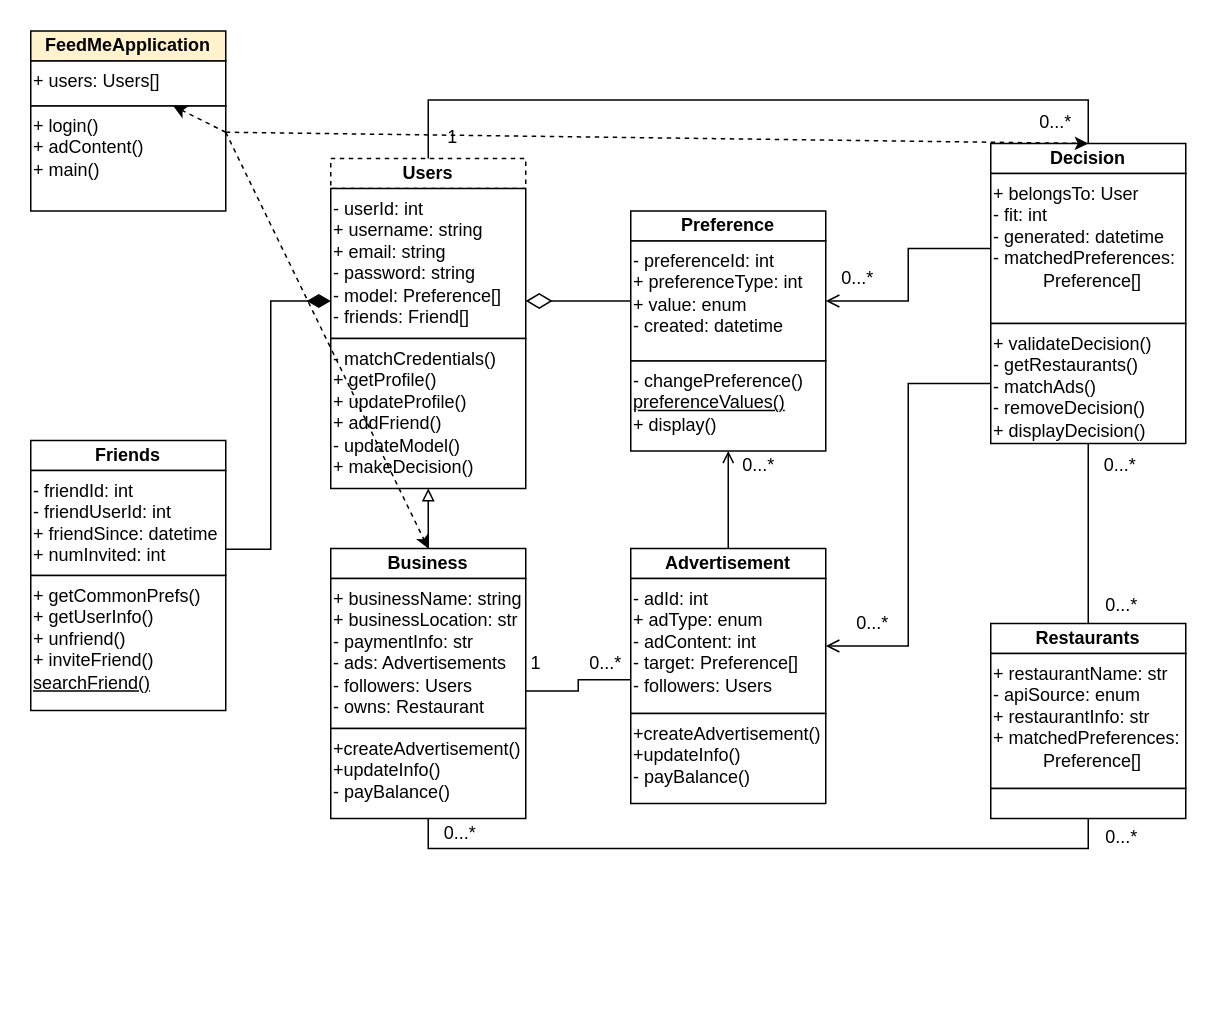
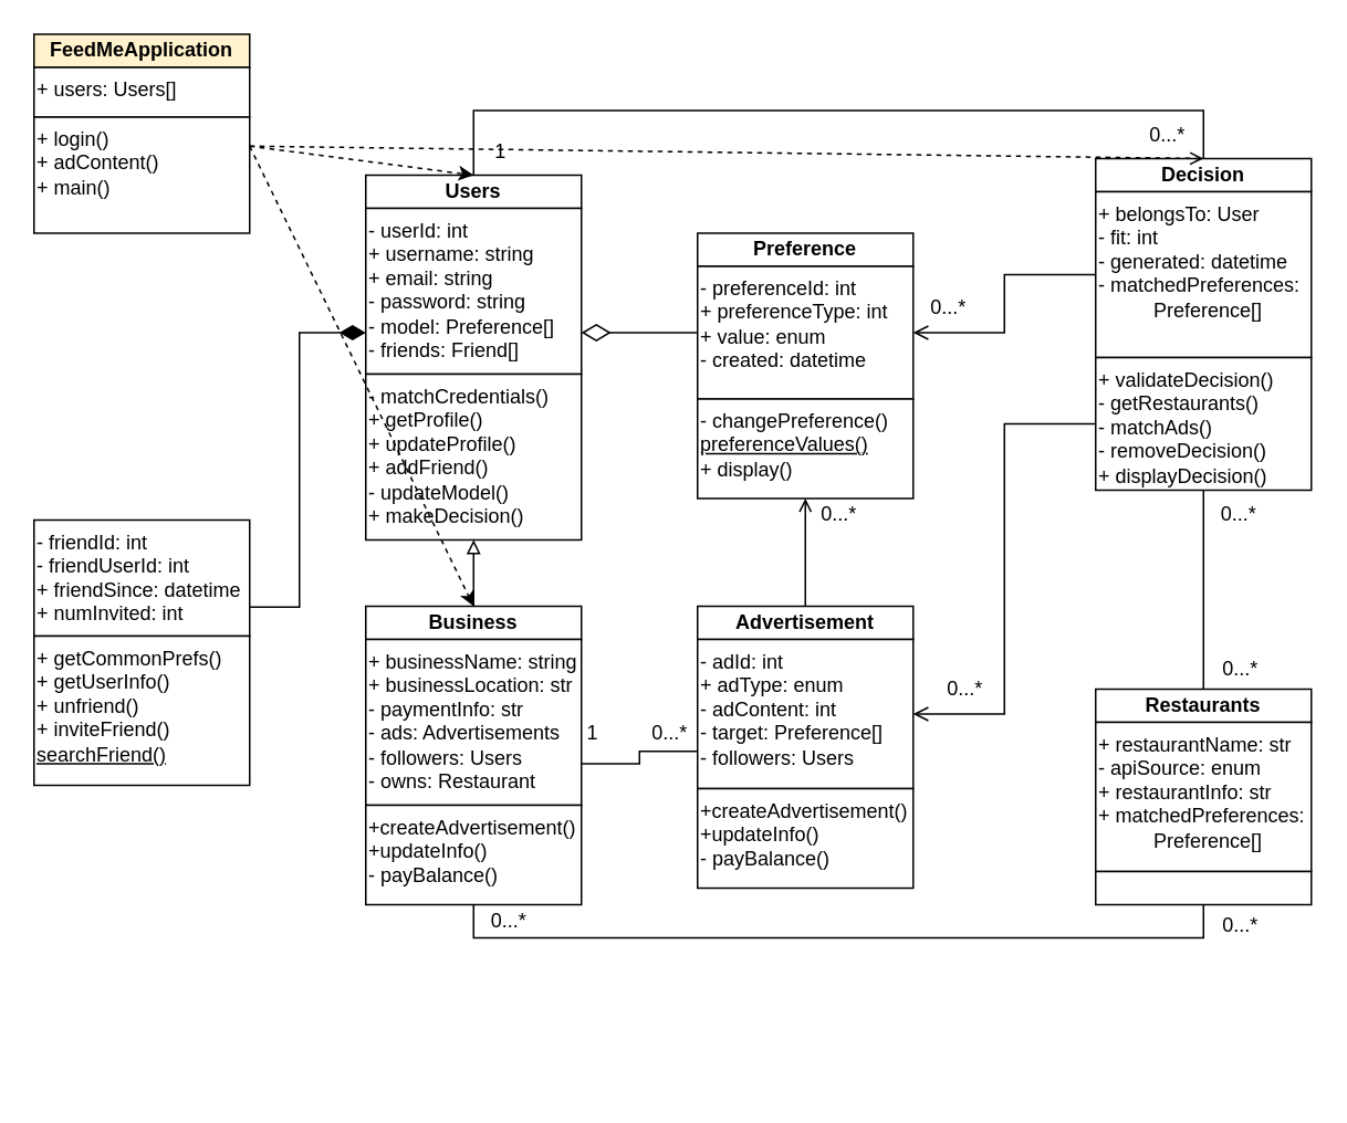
  <mxCell id="0" />
  <mxCell id="1" parent="0" />
  <mxCell id="2" value="" style="group" parent="1" vertex="1" connectable="0"><mxGeometry x="220" y="105" width="130" height="240" as="geometry" /></mxCell>
- <mxCell id="3" value="&lt;b&gt;Users&lt;/b&gt;" style="rounded=0;whiteSpace=wrap;html=1;dashed=1;" parent="2" vertex="1"><mxGeometry width="130" height="20" as="geometry" /></mxCell>
+ <mxCell id="3" value="&lt;b&gt;Users&lt;/b&gt;" style="rounded=0;whiteSpace=wrap;html=1;" parent="2" vertex="1"><mxGeometry width="130" height="20" as="geometry" /></mxCell>
  <mxCell id="4" value="&lt;div style=&quot;text-align: left&quot;&gt;&lt;span&gt;- userId: int&lt;/span&gt;&lt;/div&gt;&lt;div style=&quot;text-align: left&quot;&gt;&lt;span&gt;+ username: string&lt;/span&gt;&lt;/div&gt;&lt;div style=&quot;text-align: left&quot;&gt;&lt;span&gt;+ email: string&lt;/span&gt;&lt;/div&gt;&lt;div style=&quot;text-align: left&quot;&gt;&lt;span&gt;- password: string&lt;/span&gt;&lt;/div&gt;&lt;div style=&quot;text-align: left&quot;&gt;&lt;span&gt;- model: Preference[]&lt;/span&gt;&lt;/div&gt;&lt;div style=&quot;text-align: left&quot;&gt;&lt;span&gt;- friends: Friend[]&lt;/span&gt;&lt;/div&gt;&lt;div style=&quot;text-align: left&quot;&gt;&lt;/div&gt;" style="rounded=0;whiteSpace=wrap;html=1;align=left;verticalAlign=top;" parent="2" vertex="1"><mxGeometry y="20" width="130" height="100" as="geometry" /></mxCell>
  <mxCell id="5" value="&lt;div style=&quot;text-align: left&quot;&gt;&lt;span&gt;- matchCredentials()&lt;/span&gt;&lt;/div&gt;&lt;div style=&quot;text-align: left&quot;&gt;&lt;span&gt;+ getProfile()&lt;/span&gt;&lt;/div&gt;&lt;div style=&quot;text-align: left&quot;&gt;&lt;span&gt;+ updateProfile()&lt;/span&gt;&lt;/div&gt;&lt;div style=&quot;text-align: left&quot;&gt;&lt;span&gt;+ addFriend()&lt;/span&gt;&lt;/div&gt;&lt;div style=&quot;text-align: left&quot;&gt;&lt;span&gt;- updateModel()&lt;/span&gt;&lt;br&gt;&lt;/div&gt;&lt;div style=&quot;text-align: left&quot;&gt;+ makeDecision()&lt;/div&gt;&lt;div style=&quot;text-align: left&quot;&gt;&lt;/div&gt;" style="rounded=0;whiteSpace=wrap;html=1;align=left;verticalAlign=top;" parent="2" vertex="1"><mxGeometry y="120" width="130" height="100" as="geometry" /></mxCell>
  <mxCell id="6" value="" style="group" parent="1" vertex="1" connectable="0"><mxGeometry x="220" y="365" width="130" height="240" as="geometry" /></mxCell>
  <mxCell id="7" value="" style="edgeStyle=orthogonalEdgeStyle;rounded=0;orthogonalLoop=1;jettySize=auto;html=1;endArrow=block;endFill=0;" parent="6" source="8" target="9" edge="1"><mxGeometry relative="1" as="geometry" /></mxCell>
  <mxCell id="8" value="&lt;b&gt;Business&lt;/b&gt;&lt;br&gt;" style="rounded=0;whiteSpace=wrap;html=1;" parent="6" vertex="1"><mxGeometry width="130" height="20" as="geometry" /></mxCell>
  <mxCell id="9" value="&lt;div style=&quot;text-align: left&quot;&gt;&lt;span&gt;+ businessName: string&lt;/span&gt;&lt;/div&gt;&lt;div style=&quot;text-align: left&quot;&gt;&lt;span&gt;+ businessLocation: str&lt;/span&gt;&lt;/div&gt;&lt;div style=&quot;text-align: left&quot;&gt;- paymentInfo: str&lt;/div&gt;&lt;div style=&quot;text-align: left&quot;&gt;&lt;span&gt;- ads: Advertisements&lt;/span&gt;&lt;/div&gt;&lt;div style=&quot;text-align: left&quot;&gt;&lt;span&gt;- followers: Users&lt;/span&gt;&lt;/div&gt;&lt;div style=&quot;text-align: left&quot;&gt;&lt;span&gt;- owns: Restaurant&lt;/span&gt;&lt;/div&gt;&lt;div style=&quot;text-align: left&quot;&gt;&lt;/div&gt;" style="rounded=0;whiteSpace=wrap;html=1;align=left;verticalAlign=top;" parent="6" vertex="1"><mxGeometry y="20" width="130" height="100" as="geometry" /></mxCell>
  <mxCell id="10" value="&lt;div style=&quot;text-align: left&quot;&gt;&lt;span&gt;+createAdvertisement()&lt;/span&gt;&lt;/div&gt;&lt;div style=&quot;text-align: left&quot;&gt;+updateInfo()&lt;/div&gt;&lt;div style=&quot;text-align: left&quot;&gt;- payBalance()&lt;/div&gt;&lt;div style=&quot;text-align: left&quot;&gt;&lt;/div&gt;" style="rounded=0;whiteSpace=wrap;html=1;align=left;verticalAlign=top;" parent="6" vertex="1"><mxGeometry y="120" width="130" height="60" as="geometry" /></mxCell>
  <mxCell id="11" value="0...*" style="text;html=1;strokeColor=none;fillColor=none;align=center;verticalAlign=middle;whiteSpace=wrap;rounded=0;" parent="6" vertex="1"><mxGeometry x="65" y="180" width="43" height="20" as="geometry" /></mxCell>
  <mxCell id="12" style="edgeStyle=orthogonalEdgeStyle;rounded=0;orthogonalLoop=1;jettySize=auto;html=1;exitX=0.5;exitY=0;exitDx=0;exitDy=0;entryX=0.5;entryY=1;entryDx=0;entryDy=0;endArrow=block;endFill=0;" parent="1" source="8" target="5" edge="1"><mxGeometry relative="1" as="geometry" /></mxCell>
  <mxCell id="13" value="" style="group" parent="1" vertex="1" connectable="0"><mxGeometry x="420" y="140" width="130" height="240" as="geometry" /></mxCell>
  <mxCell id="14" value="&lt;b&gt;Preference&lt;/b&gt;" style="rounded=0;whiteSpace=wrap;html=1;" parent="13" vertex="1"><mxGeometry width="130" height="20" as="geometry" /></mxCell>
  <mxCell id="15" value="&lt;div style=&quot;text-align: left&quot;&gt;&lt;span&gt;- preferenceId: int&lt;/span&gt;&lt;/div&gt;&lt;div style=&quot;text-align: left&quot;&gt;&lt;span&gt;+ preferenceType: int&lt;/span&gt;&lt;/div&gt;&lt;div style=&quot;text-align: left&quot;&gt;&lt;span&gt;+ value: enum&lt;/span&gt;&lt;/div&gt;&lt;div style=&quot;text-align: left&quot;&gt;&lt;span&gt;- created: datetime&lt;/span&gt;&lt;/div&gt;&lt;div style=&quot;text-align: left&quot;&gt;&lt;/div&gt;" style="rounded=0;whiteSpace=wrap;html=1;align=left;verticalAlign=top;" parent="13" vertex="1"><mxGeometry y="20" width="130" height="80" as="geometry" /></mxCell>
  <mxCell id="16" value="&lt;div style=&quot;text-align: left&quot;&gt;&lt;span&gt;- changePreference()&lt;/span&gt;&lt;/div&gt;&lt;div style=&quot;text-align: left&quot;&gt;&lt;span&gt;&lt;u&gt;preferenceValues()&lt;/u&gt;&lt;/span&gt;&lt;/div&gt;&lt;div style=&quot;text-align: left&quot;&gt;+ display()&lt;/div&gt;&lt;div style=&quot;text-align: left&quot;&gt;&lt;/div&gt;" style="rounded=0;whiteSpace=wrap;html=1;align=left;verticalAlign=top;" parent="13" vertex="1"><mxGeometry y="100" width="130" height="60" as="geometry" /></mxCell>
  <mxCell id="17" value="0...*" style="text;html=1;strokeColor=none;fillColor=none;align=center;verticalAlign=middle;whiteSpace=wrap;rounded=0;" parent="13" vertex="1"><mxGeometry x="64" y="160" width="43" height="20" as="geometry" /></mxCell>
  <mxCell id="18" style="edgeStyle=orthogonalEdgeStyle;rounded=0;orthogonalLoop=1;jettySize=auto;html=1;exitX=1;exitY=0.75;exitDx=0;exitDy=0;entryX=0;entryY=0.5;entryDx=0;entryDy=0;endArrow=none;endFill=0;startArrow=diamondThin;startFill=0;startSize=15;" parent="1" source="4" target="15" edge="1"><mxGeometry relative="1" as="geometry" /></mxCell>
  <mxCell id="19" value="" style="group" parent="1" vertex="1" connectable="0"><mxGeometry x="420" y="365" width="130" height="240" as="geometry" /></mxCell>
  <mxCell id="20" value="" style="edgeStyle=orthogonalEdgeStyle;rounded=0;orthogonalLoop=1;jettySize=auto;html=1;endArrow=block;endFill=0;" parent="19" source="21" target="22" edge="1"><mxGeometry relative="1" as="geometry" /></mxCell>
  <mxCell id="21" value="&lt;b&gt;Advertisement&lt;/b&gt;&lt;br&gt;" style="rounded=0;whiteSpace=wrap;html=1;" parent="19" vertex="1"><mxGeometry width="130" height="20" as="geometry" /></mxCell>
  <mxCell id="22" value="&lt;div style=&quot;text-align: left&quot;&gt;&lt;span&gt;- adId: int&lt;/span&gt;&lt;/div&gt;&lt;div style=&quot;text-align: left&quot;&gt;&lt;span&gt;+ adType: enum&lt;/span&gt;&lt;/div&gt;&lt;div style=&quot;text-align: left&quot;&gt;- adContent: int&lt;/div&gt;&lt;div style=&quot;text-align: left&quot;&gt;&lt;span&gt;- target: Preference[]&lt;/span&gt;&lt;/div&gt;&lt;div style=&quot;text-align: left&quot;&gt;&lt;span&gt;- followers: Users&lt;/span&gt;&lt;/div&gt;&lt;div style=&quot;text-align: left&quot;&gt;&lt;/div&gt;" style="rounded=0;whiteSpace=wrap;html=1;align=left;verticalAlign=top;" parent="19" vertex="1"><mxGeometry y="20" width="130" height="90" as="geometry" /></mxCell>
  <mxCell id="23" value="&lt;div style=&quot;text-align: left&quot;&gt;&lt;span&gt;+createAdvertisement()&lt;/span&gt;&lt;/div&gt;&lt;div style=&quot;text-align: left&quot;&gt;+updateInfo()&lt;/div&gt;&lt;div style=&quot;text-align: left&quot;&gt;- payBalance()&lt;/div&gt;&lt;div style=&quot;text-align: left&quot;&gt;&lt;/div&gt;" style="rounded=0;whiteSpace=wrap;html=1;align=left;verticalAlign=top;" parent="19" vertex="1"><mxGeometry y="110" width="130" height="60" as="geometry" /></mxCell>
  <mxCell id="24" style="edgeStyle=orthogonalEdgeStyle;rounded=0;orthogonalLoop=1;jettySize=auto;html=1;exitX=1;exitY=0.75;exitDx=0;exitDy=0;entryX=0;entryY=0.75;entryDx=0;entryDy=0;startArrow=none;startFill=0;startSize=15;endArrow=none;endFill=0;" parent="1" source="9" target="22" edge="1"><mxGeometry relative="1" as="geometry" /></mxCell>
  <mxCell id="25" value="1" style="text;html=1;strokeColor=none;fillColor=none;align=center;verticalAlign=middle;whiteSpace=wrap;rounded=0;" parent="1" vertex="1"><mxGeometry x="337" y="432" width="40" height="20" as="geometry" /></mxCell>
  <mxCell id="26" value="0...*" style="text;html=1;strokeColor=none;fillColor=none;align=center;verticalAlign=middle;whiteSpace=wrap;rounded=0;" parent="1" vertex="1"><mxGeometry x="382" y="432" width="43" height="20" as="geometry" /></mxCell>
  <mxCell id="27" style="edgeStyle=orthogonalEdgeStyle;rounded=0;orthogonalLoop=1;jettySize=auto;html=1;exitX=0.5;exitY=0;exitDx=0;exitDy=0;entryX=0.5;entryY=1;entryDx=0;entryDy=0;startArrow=none;startFill=0;startSize=15;endArrow=open;endFill=0;" parent="1" source="21" target="16" edge="1"><mxGeometry relative="1" as="geometry" /></mxCell>
  <mxCell id="28" value="" style="group" parent="1" vertex="1" connectable="0"><mxGeometry x="20" y="293" width="130" height="240" as="geometry" /></mxCell>
- <mxCell id="29" value="&lt;b&gt;Friends&lt;/b&gt;" style="rounded=0;whiteSpace=wrap;html=1;" parent="28" vertex="1"><mxGeometry width="130" height="20" as="geometry" /></mxCell>
  <mxCell id="30" value="&lt;div style=&quot;text-align: left&quot;&gt;- friendId: int&lt;/div&gt;&lt;div style=&quot;text-align: left&quot;&gt;- friendUserId: int&lt;/div&gt;&lt;div style=&quot;text-align: left&quot;&gt;+ friendSince: datetime&lt;/div&gt;&lt;div style=&quot;text-align: left&quot;&gt;+ numInvited: int&lt;/div&gt;&lt;div style=&quot;text-align: left&quot;&gt;&lt;br&gt;&lt;/div&gt;&lt;div style=&quot;text-align: left&quot;&gt;&lt;/div&gt;" style="rounded=0;whiteSpace=wrap;html=1;align=left;verticalAlign=top;" parent="28" vertex="1"><mxGeometry y="20" width="130" height="70" as="geometry" /></mxCell>
  <mxCell id="31" value="&lt;div style=&quot;text-align: left&quot;&gt;+ getCommonPrefs()&lt;/div&gt;&lt;div style=&quot;text-align: left&quot;&gt;+ getUserInfo()&lt;/div&gt;&lt;div style=&quot;text-align: left&quot;&gt;+ unfriend()&lt;/div&gt;&lt;div style=&quot;text-align: left&quot;&gt;+ inviteFriend()&lt;/div&gt;&lt;div style=&quot;text-align: left&quot;&gt;&lt;u&gt;searchFriend()&lt;/u&gt;&lt;/div&gt;&lt;div style=&quot;text-align: left&quot;&gt;&lt;/div&gt;" style="rounded=0;whiteSpace=wrap;html=1;align=left;verticalAlign=top;" parent="28" vertex="1"><mxGeometry y="90" width="130" height="90" as="geometry" /></mxCell>
  <mxCell id="32" style="edgeStyle=orthogonalEdgeStyle;rounded=0;orthogonalLoop=1;jettySize=auto;html=1;exitX=1;exitY=0.75;exitDx=0;exitDy=0;entryX=0;entryY=0.75;entryDx=0;entryDy=0;startArrow=none;startFill=0;startSize=19;endArrow=diamondThin;endFill=1;endSize=13;" parent="1" source="30" target="4" edge="1"><mxGeometry relative="1" as="geometry" /></mxCell>
  <mxCell id="33" value="" style="group" parent="1" vertex="1" connectable="0"><mxGeometry x="660" y="95" width="130" height="245" as="geometry" /></mxCell>
  <mxCell id="34" value="&lt;b&gt;Decision&lt;/b&gt;" style="rounded=0;whiteSpace=wrap;html=1;" parent="33" vertex="1"><mxGeometry width="130" height="20" as="geometry" /></mxCell>
  <mxCell id="35" value="&lt;div style=&quot;text-align: left&quot;&gt;+ belongsTo: User&lt;/div&gt;&lt;div style=&quot;text-align: left&quot;&gt;- fit: int&lt;/div&gt;&lt;div style=&quot;text-align: left&quot;&gt;- generated: datetime&lt;/div&gt;&lt;div style=&quot;text-align: left&quot;&gt;- matchedPreferences:&lt;/div&gt;&lt;div style=&quot;text-align: left&quot;&gt;&amp;nbsp; &amp;nbsp; &amp;nbsp; &amp;nbsp; &amp;nbsp; Preference[]&lt;/div&gt;&lt;div style=&quot;text-align: left&quot;&gt;&lt;br&gt;&lt;/div&gt;&lt;div style=&quot;text-align: left&quot;&gt;&lt;/div&gt;" style="rounded=0;whiteSpace=wrap;html=1;align=left;verticalAlign=top;" parent="33" vertex="1"><mxGeometry y="20" width="130" height="100" as="geometry" /></mxCell>
  <mxCell id="36" value="&lt;div style=&quot;text-align: left&quot;&gt;+ validateDecision()&lt;/div&gt;&lt;div style=&quot;text-align: left&quot;&gt;- getRestaurants()&lt;/div&gt;&lt;div style=&quot;text-align: left&quot;&gt;- matchAds()&lt;/div&gt;&lt;div style=&quot;text-align: left&quot;&gt;- removeDecision()&lt;/div&gt;&lt;div style=&quot;text-align: left&quot;&gt;+ displayDecision()&lt;/div&gt;&lt;div style=&quot;text-align: left&quot;&gt;&lt;/div&gt;" style="rounded=0;whiteSpace=wrap;html=1;align=left;verticalAlign=top;" parent="33" vertex="1"><mxGeometry y="120" width="130" height="80" as="geometry" /></mxCell>
  <mxCell id="37" value="0...*" style="text;html=1;strokeColor=none;fillColor=none;align=center;verticalAlign=middle;whiteSpace=wrap;rounded=0;" parent="33" vertex="1"><mxGeometry x="65" y="205" width="43" height="20" as="geometry" /></mxCell>
  <mxCell id="38" value="" style="group" parent="1" vertex="1" connectable="0"><mxGeometry x="660" y="415" width="130" height="240" as="geometry" /></mxCell>
  <mxCell id="39" value="&lt;b&gt;Restaurants&lt;/b&gt;" style="rounded=0;whiteSpace=wrap;html=1;" parent="38" vertex="1"><mxGeometry width="130" height="20" as="geometry" /></mxCell>
  <mxCell id="40" value="&lt;div style=&quot;text-align: left&quot;&gt;+ restaurantName: str&lt;/div&gt;&lt;div style=&quot;text-align: left&quot;&gt;- apiSource: enum&lt;/div&gt;&lt;div style=&quot;text-align: left&quot;&gt;+ restaurantInfo: str&lt;/div&gt;&lt;div style=&quot;text-align: left&quot;&gt;+ matchedPreferences:&lt;/div&gt;&lt;div style=&quot;text-align: left&quot;&gt;&amp;nbsp; &amp;nbsp; &amp;nbsp; &amp;nbsp; &amp;nbsp; Preference[]&lt;/div&gt;&lt;div style=&quot;text-align: left&quot;&gt;&lt;br&gt;&lt;/div&gt;&lt;div style=&quot;text-align: left&quot;&gt;&lt;/div&gt;" style="rounded=0;whiteSpace=wrap;html=1;align=left;verticalAlign=top;" parent="38" vertex="1"><mxGeometry y="20" width="130" height="90" as="geometry" /></mxCell>
  <mxCell id="41" value="&lt;div style=&quot;text-align: left&quot;&gt;&lt;br&gt;&lt;/div&gt;&lt;div style=&quot;text-align: left&quot;&gt;&lt;/div&gt;" style="rounded=0;whiteSpace=wrap;html=1;align=left;verticalAlign=top;" parent="38" vertex="1"><mxGeometry y="110" width="130" height="20" as="geometry" /></mxCell>
  <mxCell id="42" value="0...*" style="text;html=1;strokeColor=none;fillColor=none;align=center;verticalAlign=middle;whiteSpace=wrap;rounded=0;" parent="38" vertex="1"><mxGeometry x="66" y="133" width="43" height="20" as="geometry" /></mxCell>
  <mxCell id="43" style="edgeStyle=orthogonalEdgeStyle;rounded=0;orthogonalLoop=1;jettySize=auto;html=1;exitX=0.5;exitY=0;exitDx=0;exitDy=0;entryX=0.5;entryY=0;entryDx=0;entryDy=0;startArrow=none;startFill=0;startSize=19;endArrow=none;endFill=0;endSize=13;" parent="1" source="3" target="34" edge="1"><mxGeometry relative="1" as="geometry"><Array as="points"><mxPoint x="285" y="66" /><mxPoint x="725" y="66" /></Array></mxGeometry></mxCell>
  <mxCell id="44" value="1" style="text;html=1;strokeColor=none;fillColor=none;align=center;verticalAlign=middle;whiteSpace=wrap;rounded=0;" parent="1" vertex="1"><mxGeometry x="280" y="81" width="43" height="20" as="geometry" /></mxCell>
  <mxCell id="45" value="0...*" style="text;html=1;strokeColor=none;fillColor=none;align=center;verticalAlign=middle;whiteSpace=wrap;rounded=0;" parent="1" vertex="1"><mxGeometry x="682" y="71" width="43" height="20" as="geometry" /></mxCell>
  <mxCell id="46" style="edgeStyle=orthogonalEdgeStyle;rounded=0;orthogonalLoop=1;jettySize=auto;html=1;exitX=0.5;exitY=0;exitDx=0;exitDy=0;entryX=0.5;entryY=1;entryDx=0;entryDy=0;startArrow=none;startFill=0;startSize=19;endArrow=none;endFill=0;endSize=13;" parent="1" source="39" target="36" edge="1"><mxGeometry relative="1" as="geometry" /></mxCell>
  <mxCell id="47" value="0...*" style="text;html=1;strokeColor=none;fillColor=none;align=center;verticalAlign=middle;whiteSpace=wrap;rounded=0;" parent="1" vertex="1"><mxGeometry x="726" y="393" width="43" height="20" as="geometry" /></mxCell>
  <mxCell id="48" style="edgeStyle=orthogonalEdgeStyle;rounded=0;orthogonalLoop=1;jettySize=auto;html=1;exitX=1;exitY=0.5;exitDx=0;exitDy=0;entryX=0;entryY=0.5;entryDx=0;entryDy=0;startArrow=open;startFill=0;startSize=7;endArrow=none;endFill=0;endSize=9;" parent="1" source="15" target="35" edge="1"><mxGeometry relative="1" as="geometry" /></mxCell>
  <mxCell id="49" value="0...*" style="text;html=1;strokeColor=none;fillColor=none;align=center;verticalAlign=middle;whiteSpace=wrap;rounded=0;" parent="1" vertex="1"><mxGeometry x="550" y="175" width="43" height="20" as="geometry" /></mxCell>
  <mxCell id="50" style="edgeStyle=orthogonalEdgeStyle;rounded=0;orthogonalLoop=1;jettySize=auto;html=1;exitX=1;exitY=0.5;exitDx=0;exitDy=0;entryX=0;entryY=0.5;entryDx=0;entryDy=0;startArrow=open;startFill=0;startSize=7;endArrow=none;endFill=0;endSize=9;" parent="1" source="22" target="36" edge="1"><mxGeometry relative="1" as="geometry" /></mxCell>
  <mxCell id="51" value="0...*" style="text;html=1;strokeColor=none;fillColor=none;align=center;verticalAlign=middle;whiteSpace=wrap;rounded=0;" parent="1" vertex="1"><mxGeometry x="560" y="405" width="43" height="20" as="geometry" /></mxCell>
  <mxCell id="52" style="edgeStyle=orthogonalEdgeStyle;rounded=0;orthogonalLoop=1;jettySize=auto;html=1;exitX=0.5;exitY=1;exitDx=0;exitDy=0;entryX=0.5;entryY=1;entryDx=0;entryDy=0;startArrow=none;startFill=0;startSize=7;endArrow=none;endFill=0;endSize=9;" parent="1" source="10" target="41" edge="1"><mxGeometry relative="1" as="geometry" /></mxCell>
  <mxCell id="53" value="" style="group" parent="1" vertex="1" connectable="0"><mxGeometry x="20" y="20" width="130" height="130" as="geometry" /></mxCell>
  <mxCell id="54" value="&lt;b&gt;FeedMeApplication&lt;/b&gt;" style="rounded=0;whiteSpace=wrap;html=1;fillColor=#fff2cc;" parent="53" vertex="1"><mxGeometry width="130" height="20" as="geometry" /></mxCell>
  <mxCell id="55" value="&lt;div style=&quot;text-align: left&quot;&gt;+ users: Users[]&lt;/div&gt;&lt;div style=&quot;text-align: left&quot;&gt;&lt;br&gt;&lt;/div&gt;&lt;div style=&quot;text-align: left&quot;&gt;&lt;/div&gt;" style="rounded=0;whiteSpace=wrap;html=1;align=left;verticalAlign=top;" parent="53" vertex="1"><mxGeometry y="20" width="130" height="30" as="geometry" /></mxCell>
  <mxCell id="56" value="&lt;div style=&quot;text-align: left&quot;&gt;+ login()&lt;/div&gt;&lt;div style=&quot;text-align: left&quot;&gt;+ adContent()&lt;/div&gt;&lt;div style=&quot;text-align: left&quot;&gt;+ main()&lt;/div&gt;&lt;div style=&quot;text-align: left&quot;&gt;&lt;br&gt;&lt;/div&gt;&lt;div style=&quot;text-align: left&quot;&gt;&lt;/div&gt;" style="rounded=0;whiteSpace=wrap;html=1;align=left;verticalAlign=top;" parent="53" vertex="1"><mxGeometry y="50" width="130" height="70" as="geometry" /></mxCell>
- <mxCell id="57" style="rounded=0;orthogonalLoop=1;jettySize=auto;html=1;exitX=1;exitY=0.25;exitDx=0;exitDy=0;strokeColor=#000000;dashed=1;" parent="1" source="56" target="55" edge="1"><mxGeometry relative="1" as="geometry" /></mxCell>
+ <mxCell id="57" style="rounded=0;orthogonalLoop=1;jettySize=auto;html=1;exitX=1;exitY=0.25;exitDx=0;exitDy=0;entryX=0.5;entryY=0;entryDx=0;entryDy=0;strokeColor=#000000;dashed=1;" parent="1" source="56" target="3" edge="1"><mxGeometry relative="1" as="geometry" /></mxCell>
  <mxCell id="58" style="edgeStyle=none;rounded=0;orthogonalLoop=1;jettySize=auto;html=1;exitX=1;exitY=0.25;exitDx=0;exitDy=0;entryX=0.5;entryY=0;entryDx=0;entryDy=0;dashed=1;strokeColor=#000000;" parent="1" source="56" target="8" edge="1"><mxGeometry relative="1" as="geometry" /></mxCell>
- <mxCell id="59" style="edgeStyle=none;rounded=0;orthogonalLoop=1;jettySize=auto;html=1;exitX=1;exitY=0.25;exitDx=0;exitDy=0;entryX=0.5;entryY=0;entryDx=0;entryDy=0;dashed=1;strokeColor=#000000;" parent="1" source="56" target="34" edge="1"><mxGeometry relative="1" as="geometry" /></mxCell>
+ <mxCell id="59" style="edgeStyle=none;rounded=0;orthogonalLoop=1;jettySize=auto;html=1;exitX=1;exitY=0.25;exitDx=0;exitDy=0;entryX=0.5;entryY=0;entryDx=0;entryDy=0;dashed=1;strokeColor=#000000;endArrow=open;" parent="1" source="56" target="34" edge="1"><mxGeometry relative="1" as="geometry" /></mxCell>
